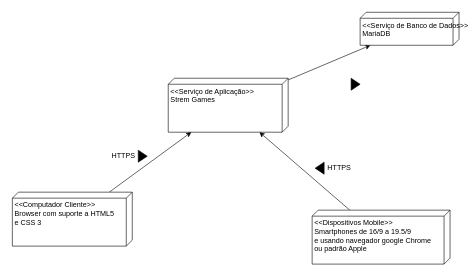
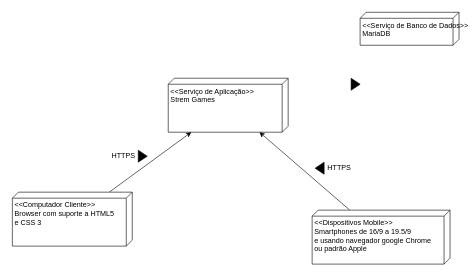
  <mxCell id="0" />
  <mxCell id="1" parent="0" />
- <mxCell id="2" style="edgeStyle=none;rounded=0;orthogonalLoop=1;jettySize=auto;html=1;" edge="1" parent="1" source="3" target="4"><mxGeometry relative="1" as="geometry" /></mxCell>
  <mxCell id="3" value="&amp;lt;&amp;lt;Serviço de Aplicação&amp;gt;&amp;gt;&lt;br&gt;Strem Games" style="verticalAlign=top;align=left;spacingTop=8;spacingLeft=2;spacingRight=12;shape=cube;size=10;direction=south;fontStyle=0;html=1;" vertex="1" parent="1"><mxGeometry x="280" y="130" width="200" height="90" as="geometry" /></mxCell>
  <mxCell id="4" value="&amp;lt;&amp;lt;Serviço de Banco de Dados&amp;gt;&amp;gt;&lt;br&gt;MariaDB" style="verticalAlign=top;align=left;spacingTop=8;spacingLeft=2;spacingRight=12;shape=cube;size=10;direction=south;fontStyle=0;html=1;" vertex="1" parent="1"><mxGeometry x="600" y="20" width="165" height="55" as="geometry" /></mxCell>
  <mxCell id="5" style="rounded=0;orthogonalLoop=1;jettySize=auto;html=1;" edge="1" parent="1" source="6" target="3"><mxGeometry relative="1" as="geometry" /></mxCell>
  <mxCell id="6" value="&amp;lt;&amp;lt;Dispositivos Mobile&amp;gt;&amp;gt;&lt;br&gt;Smartphones de 16/9 a 19.5/9&lt;br&gt;e usando navegador google Chrome&lt;br&gt;ou padrão Apple" style="verticalAlign=top;align=left;spacingTop=8;spacingLeft=2;spacingRight=12;shape=cube;size=10;direction=south;fontStyle=0;html=1;" vertex="1" parent="1"><mxGeometry x="520" y="350" width="230" height="90" as="geometry" /></mxCell>
  <mxCell id="7" style="edgeStyle=none;rounded=0;orthogonalLoop=1;jettySize=auto;html=1;" edge="1" parent="1" source="8" target="3"><mxGeometry relative="1" as="geometry" /></mxCell>
  <mxCell id="8" value="&amp;lt;&amp;lt;Computador Cliente&amp;gt;&amp;gt;&lt;br&gt;Browser com suporte a HTML5&lt;br&gt;e CSS 3" style="verticalAlign=top;align=left;spacingTop=8;spacingLeft=2;spacingRight=12;shape=cube;size=10;direction=south;fontStyle=0;html=1;" vertex="1" parent="1"><mxGeometry x="20" y="320" width="200" height="90" as="geometry" /></mxCell>
  <mxCell id="9" value="" style="group" vertex="1" connectable="0" parent="1"><mxGeometry x="525" y="270" width="65" height="20" as="geometry" /></mxCell>
  <mxCell id="10" value="HTTPS" style="text;html=1;align=center;verticalAlign=middle;resizable=0;points=[];autosize=1;strokeColor=none;fillColor=none;" vertex="1" parent="9"><mxGeometry x="15" width="50" height="20" as="geometry" /></mxCell>
  <mxCell id="11" value="" style="triangle;whiteSpace=wrap;html=1;rotation=-180;fillColor=#000000;" vertex="1" parent="9"><mxGeometry width="15" height="20" as="geometry" /></mxCell>
  <mxCell id="12" value="" style="group" vertex="1" connectable="0" parent="1"><mxGeometry x="180" y="250" width="75" height="20" as="geometry" /></mxCell>
  <mxCell id="13" value="HTTPS" style="text;html=1;align=center;verticalAlign=middle;resizable=0;points=[];autosize=1;strokeColor=none;fillColor=none;" vertex="1" parent="12"><mxGeometry width="50" height="20" as="geometry" /></mxCell>
  <mxCell id="14" value="" style="triangle;whiteSpace=wrap;html=1;rotation=0;fillColor=#000000;" vertex="1" parent="12"><mxGeometry x="50" width="15" height="20" as="geometry" /></mxCell>
  <mxCell id="15" value="" style="group" vertex="1" connectable="0" parent="1"><mxGeometry x="520" y="130" width="65" height="20" as="geometry" /></mxCell>
  <mxCell id="16" value="" style="triangle;whiteSpace=wrap;html=1;rotation=0;fillColor=#000000;" vertex="1" parent="1"><mxGeometry x="585" y="130" width="15" height="20" as="geometry" /></mxCell>
